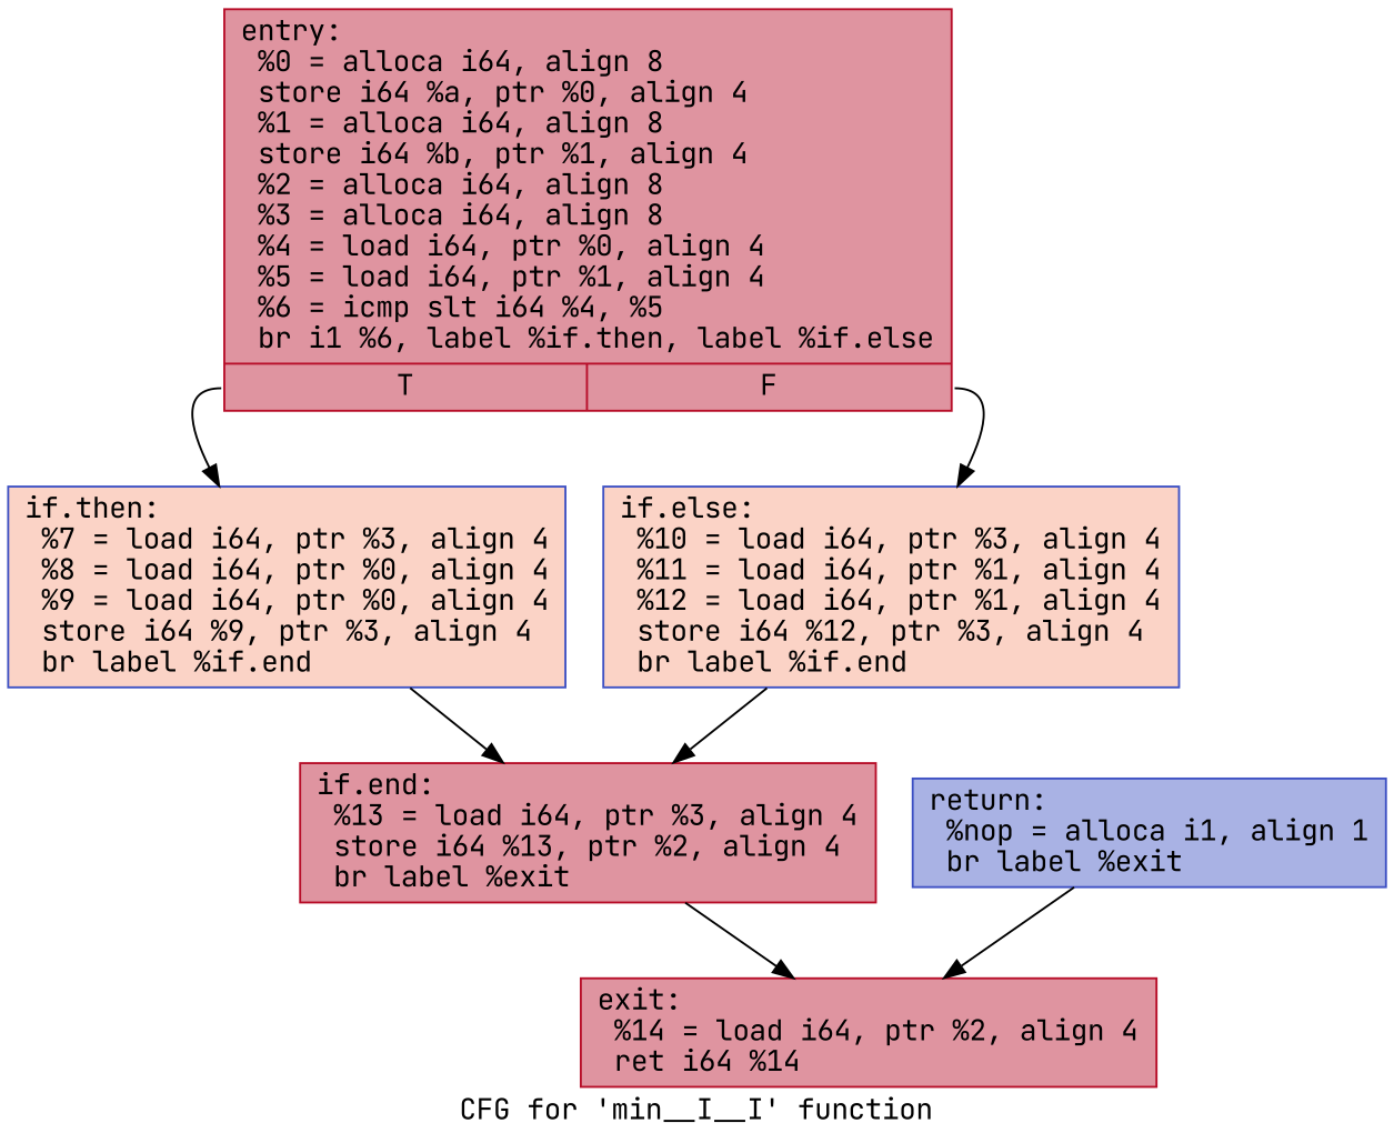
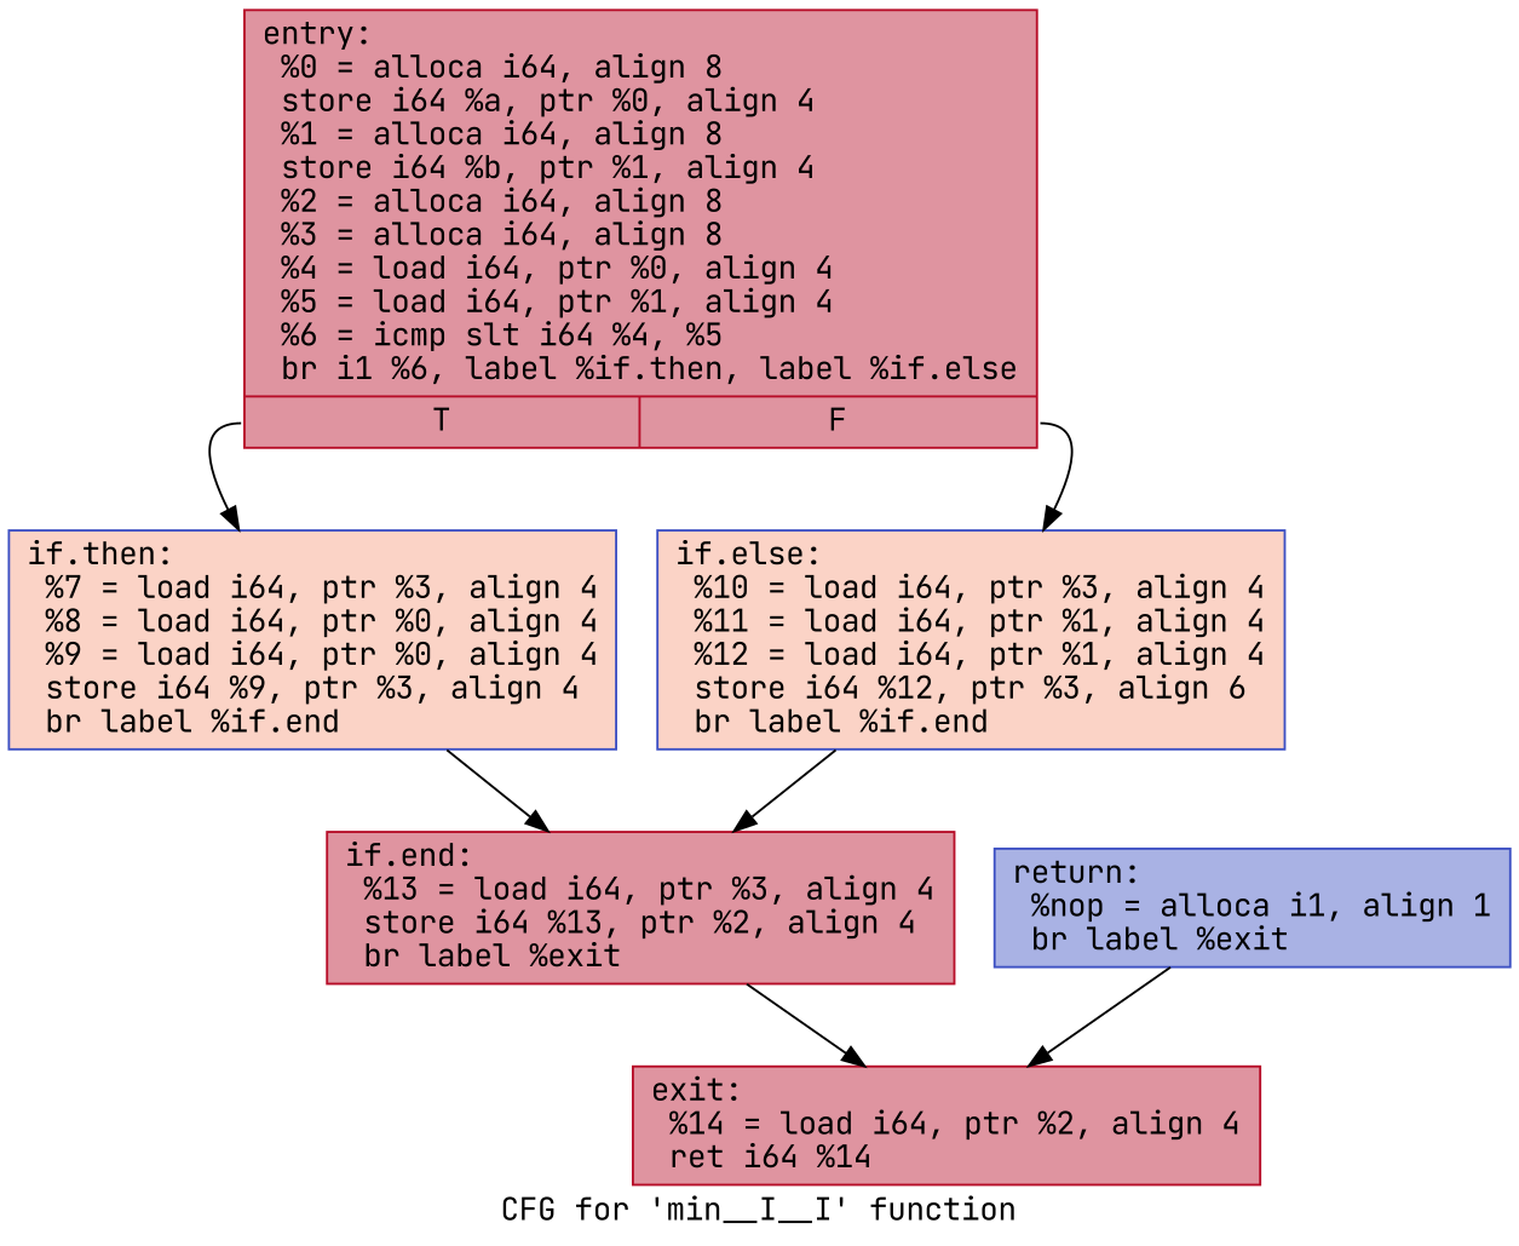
  digraph {
    label="CFG for 'min__I__I' function"
    fontname="JetBrains Mono"
    node [color="#b70d28ff" fillcolor="#b70d2870" shape=record style=filled fontname="JetBrains Mono"]
    edge [fontname="JetBrains Mono"]
    n1 [label="{entry:\l  %0 = alloca i64, align 8\l  store i64 %a, ptr %0, align 4\l  %1 = alloca i64, align 8\l  store i64 %b, ptr %1, align 4\l  %2 = alloca i64, align 8\l  %3 = alloca i64, align 8\l  %4 = load i64, ptr %0, align 4\l  %5 = load i64, ptr %1, align 4\l  %6 = icmp slt i64 %4, %5\l  br i1 %6, label %if.then, label %if.else\l|{<s0>T|<s1>F}}"]
    n2 [color="#3d50c3ff" fillcolor="#f59c7d70" label="{if.then:                                          \l  %7 = load i64, ptr %3, align 4\l  %8 = load i64, ptr %0, align 4\l  %9 = load i64, ptr %0, align 4\l  store i64 %9, ptr %3, align 4\l  br label %if.end\l}"]
-   n3 [color="#3d50c3ff" fillcolor="#f59c7d70" label="{if.else:                                          \l  %10 = load i64, ptr %3, align 4\l  %11 = load i64, ptr %1, align 4\l  %12 = load i64, ptr %1, align 4\l  store i64 %12, ptr %3, align 4\l  br label %if.end\l}"]
+   n3 [color="#3d50c3ff" fillcolor="#f59c7d70" label="{if.else:                                          \l  %10 = load i64, ptr %3, align 4\l  %11 = load i64, ptr %1, align 4\l  %12 = load i64, ptr %1, align 4\l  store i64 %12, ptr %3, align 6\l  br label %if.end\l}"]
    n4 [label="{if.end:                                           \l  %13 = load i64, ptr %3, align 4\l  store i64 %13, ptr %2, align 4\l  br label %exit\l}"]
    n5 [label="{exit:                                             \l  %14 = load i64, ptr %2, align 4\l  ret i64 %14\l}"]
    n6 [color="#3d50c3ff" fillcolor="#3d50c370" label="{return:                                           \l  %nop = alloca i1, align 1\l  br label %exit\l}"]
    n1 -> n2 [tailport=s0]
    n1 -> n3 [tailport=s1]
    n2 -> n4
    n3 -> n4
    n4 -> n5
    n6 -> n5
  }
